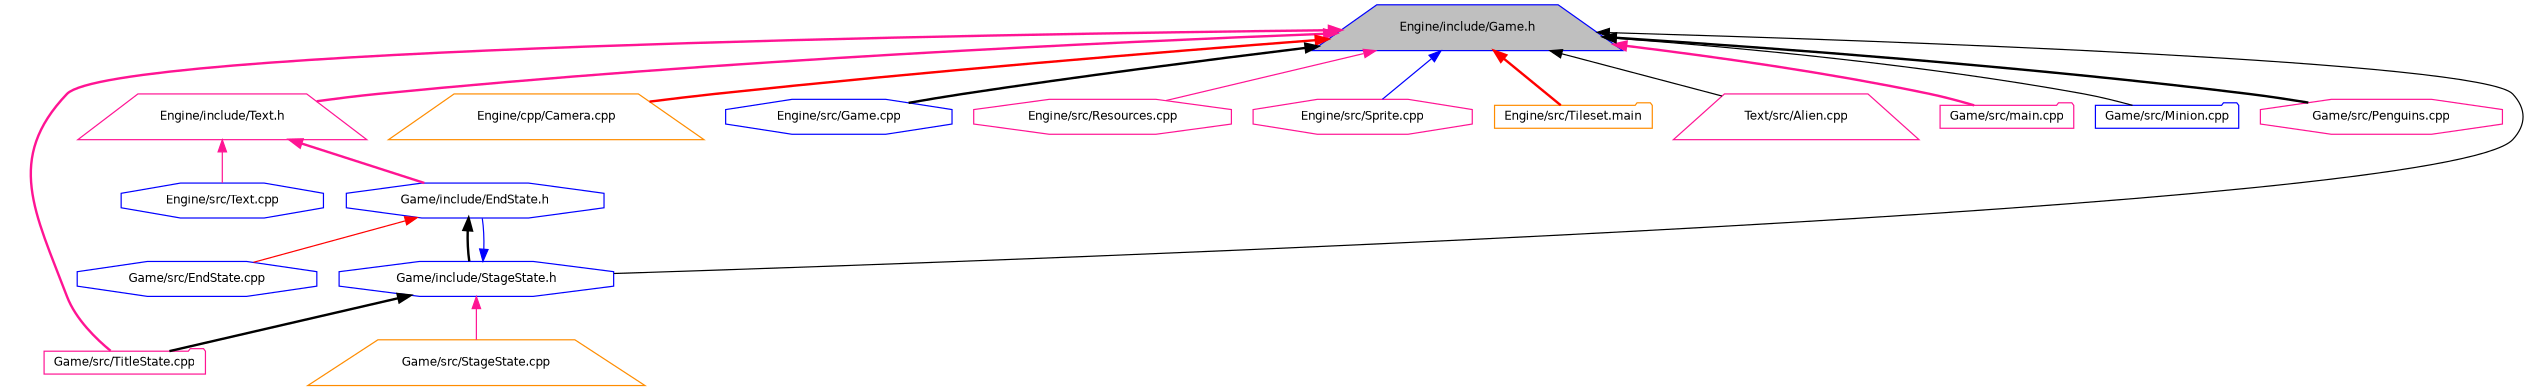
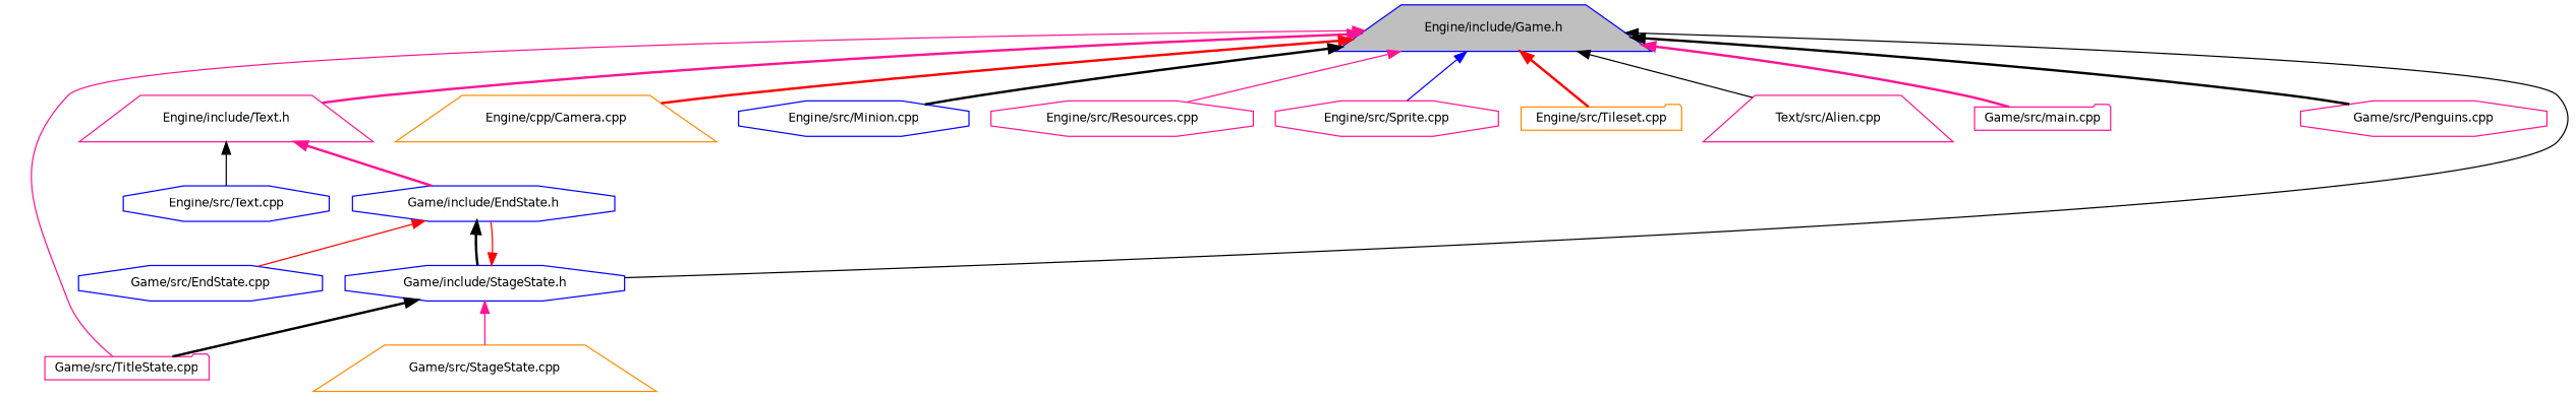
  digraph {
    fontname="DejaVu Sans"
    node [color=blue fillcolor=white fontname="DejaVu Sans" fontsize=10 shape=octagon style=filled]
    edge [color=deeppink dir=back fontname="DejaVu Sans" fontsize=10 labelfontname=Helvetica labelfontsize=10 style=solid]
    n1 [fillcolor=grey75 fontcolor=black height=0.2 label="Engine/include/Game.h" shape=trapezium width=0.4]
    n2 [color=deeppink height=0.2 label="Engine/include/Text.h" shape=trapezium width=0.4]
    n3 [color=deeppink height=0.2 label="Game/src/TitleState.cpp" shape=folder width=0.4]
    n4 [color=darkorange height=0.2 label="Engine/cpp/Camera.cpp" shape=trapezium width=0.4]
-   n5 [height=0.2 label="Engine/src/Game.cpp" width=0.4]
+   n5 [height=0.2 label="Engine/src/Minion.cpp" width=0.4]
    n6 [color=deeppink height=0.2 label="Engine/src/Resources.cpp" width=0.4]
    n7 [color=deeppink height=0.2 label="Engine/src/Sprite.cpp" width=0.4]
-   n8 [color=darkorange height=0.2 label="Engine/src/Tileset.main" shape=folder width=0.4]
+   n8 [color=darkorange height=0.2 label="Engine/src/Tileset.cpp" shape=folder width=0.4]
    n9 [color=deeppink height=0.2 label="Text/src/Alien.cpp" shape=trapezium width=0.4]
    n10 [color=deeppink height=0.2 label="Game/src/main.cpp" shape=folder width=0.4]
-   n11 [height=0.2 label="Game/src/Minion.cpp" shape=folder width=0.4]
    n12 [color=deeppink height=0.2 label="Game/src/Penguins.cpp" width=0.4]
    n13 [height=0.2 label="Game/include/StageState.h" width=0.4]
    n14 [height=0.2 label="Engine/src/Text.cpp" width=0.4]
    n15 [height=0.2 label="Game/include/EndState.h" width=0.4]
    n16 [color=darkorange height=0.2 label="Game/src/StageState.cpp" shape=trapezium width=0.4]
    n17 [height=0.2 label="Game/src/EndState.cpp" width=0.4]
    n1 -> n2 [style=bold]
-   n1 -> n3 [style=bold]
+   n1 -> n3
    n1 -> n4 [color=red style=bold]
    n1 -> n5 [color=black style=bold]
    n1 -> n6
    n1 -> n7 [color=blue]
    n1 -> n8 [color=red style=bold]
    n1 -> n9 [color=black]
    n1 -> n10 [style=bold]
-   n1 -> n11 [color=black]
    n1 -> n12 [color=black style=bold]
    n1 -> n13 [color=black]
-   n2 -> n14
+   n2 -> n14 [color=black]
    n2 -> n15 [style=bold]
    n13 -> n3 [color=black style=bold]
-   n13 -> n15 [color=blue]
+   n13 -> n15 [color=red]
    n13 -> n16
    n15 -> n13 [color=black style=bold]
    n15 -> n17 [color=red]
  }
